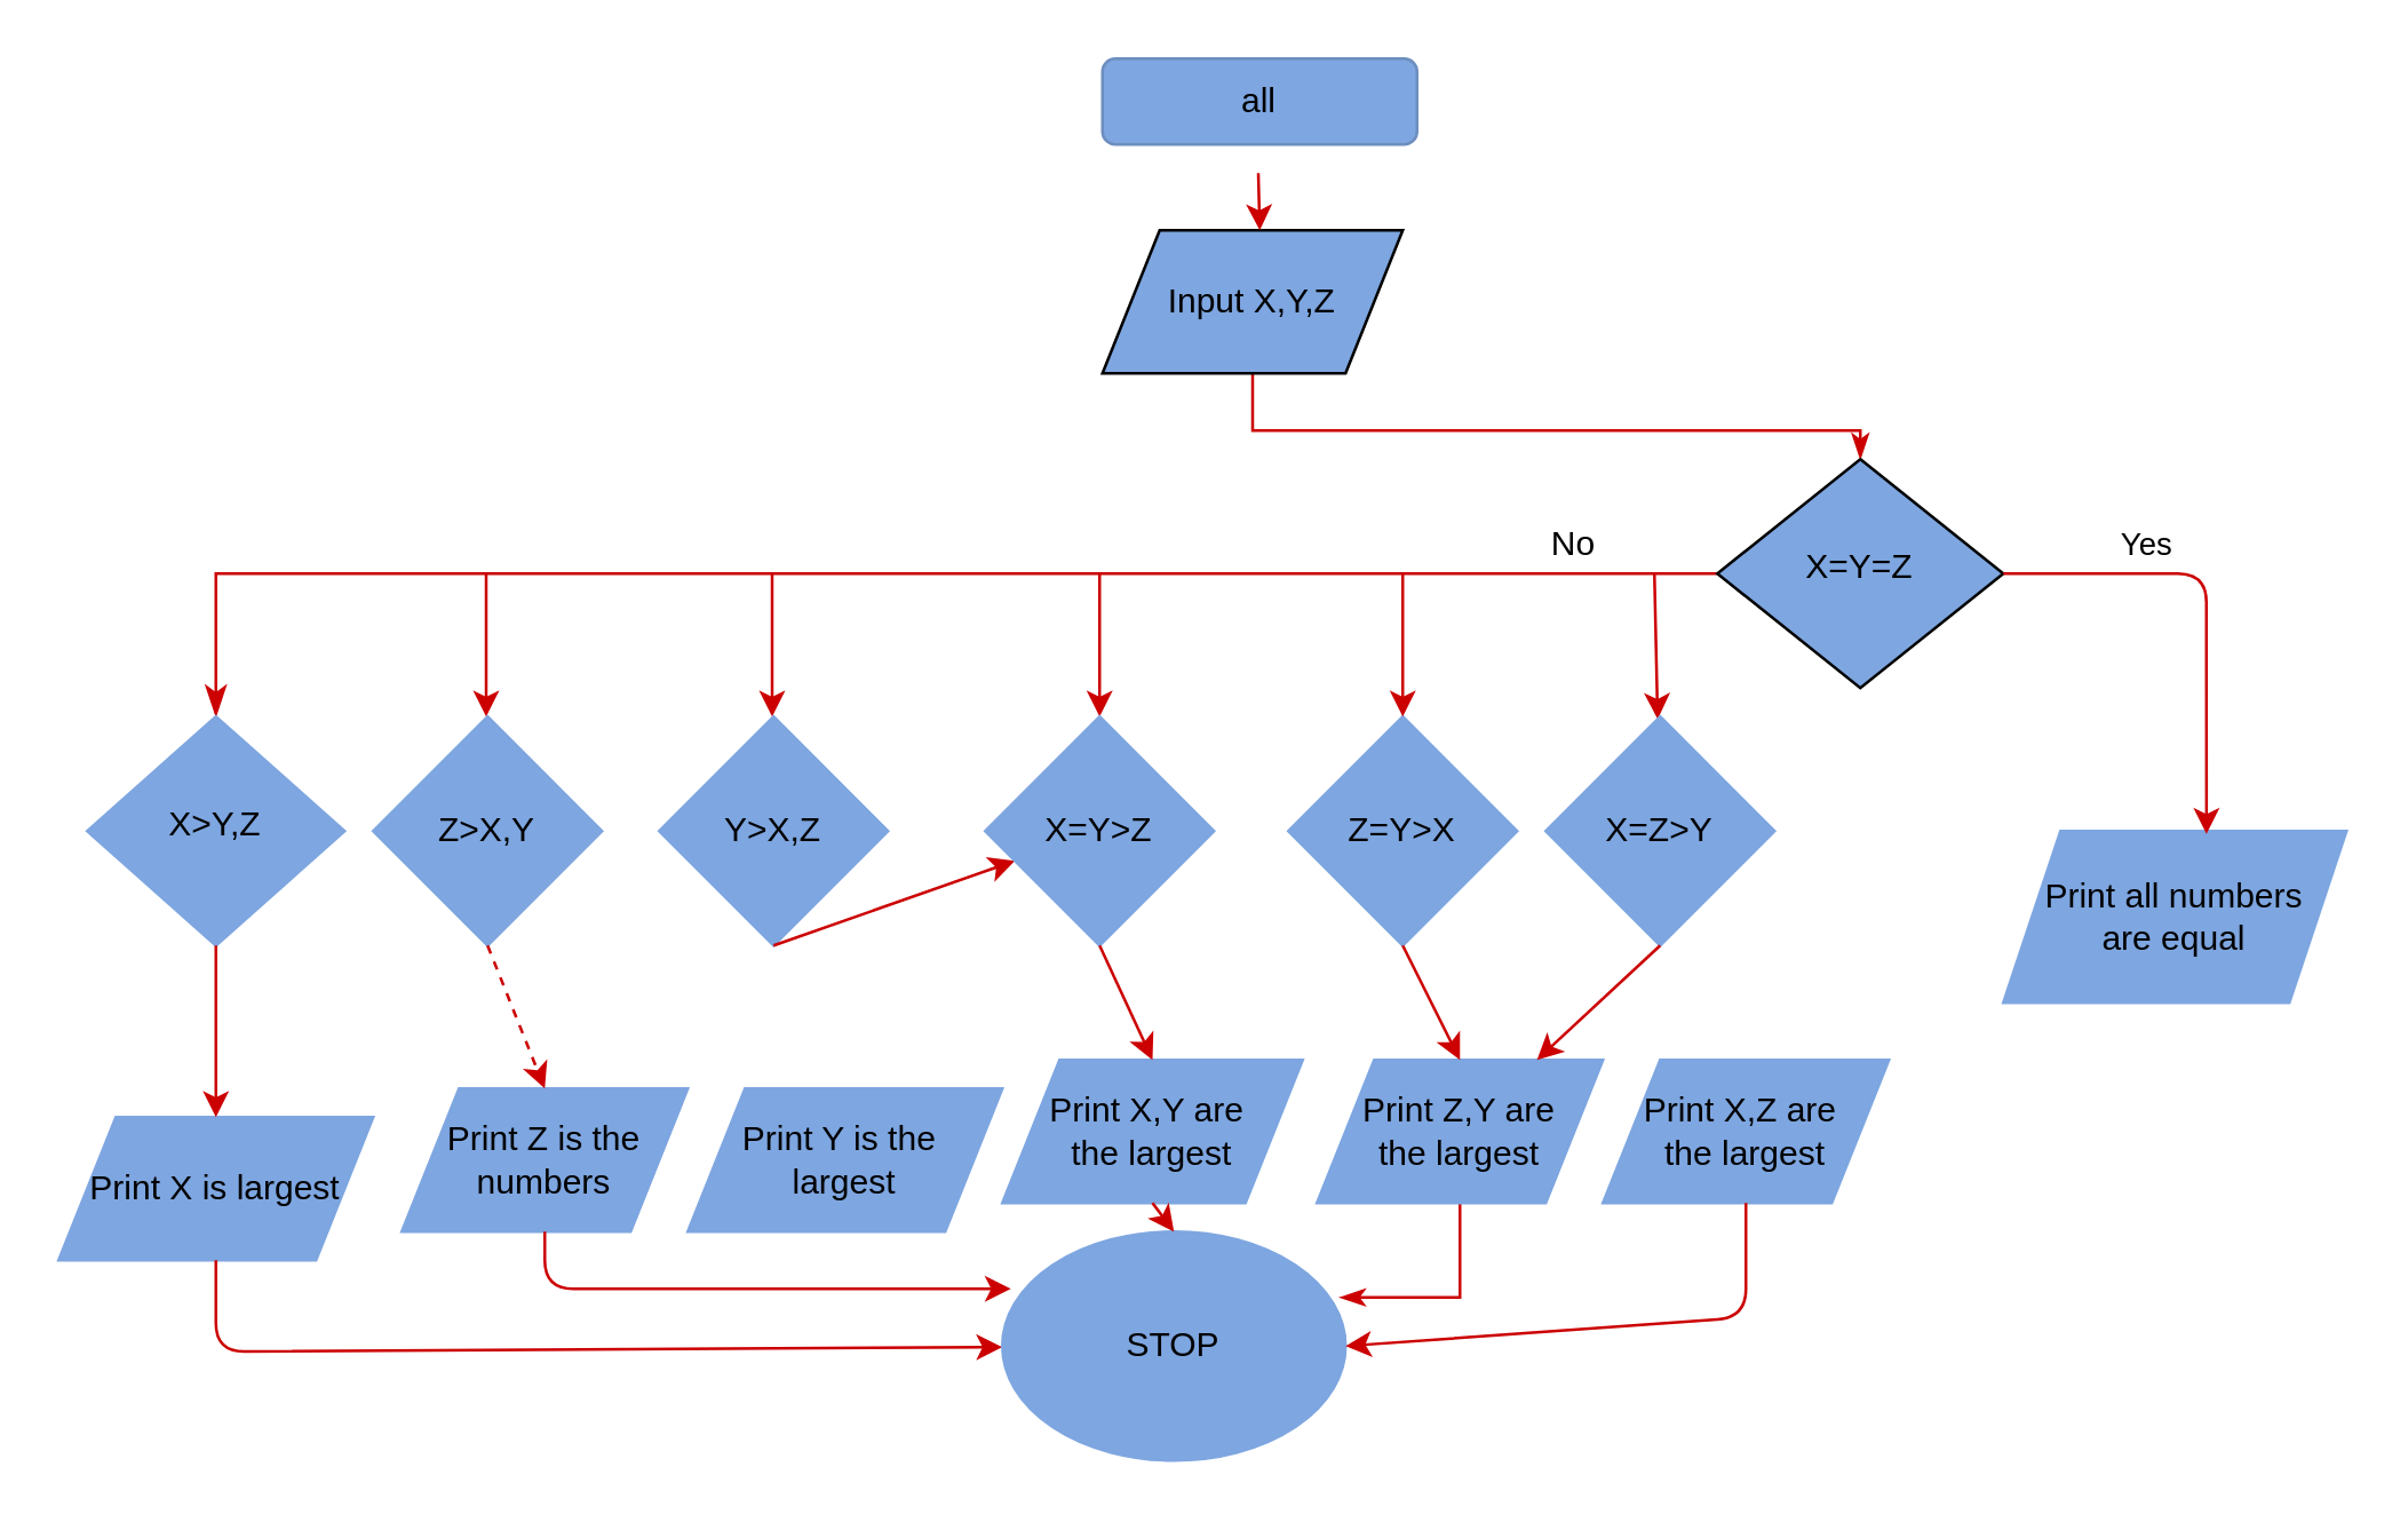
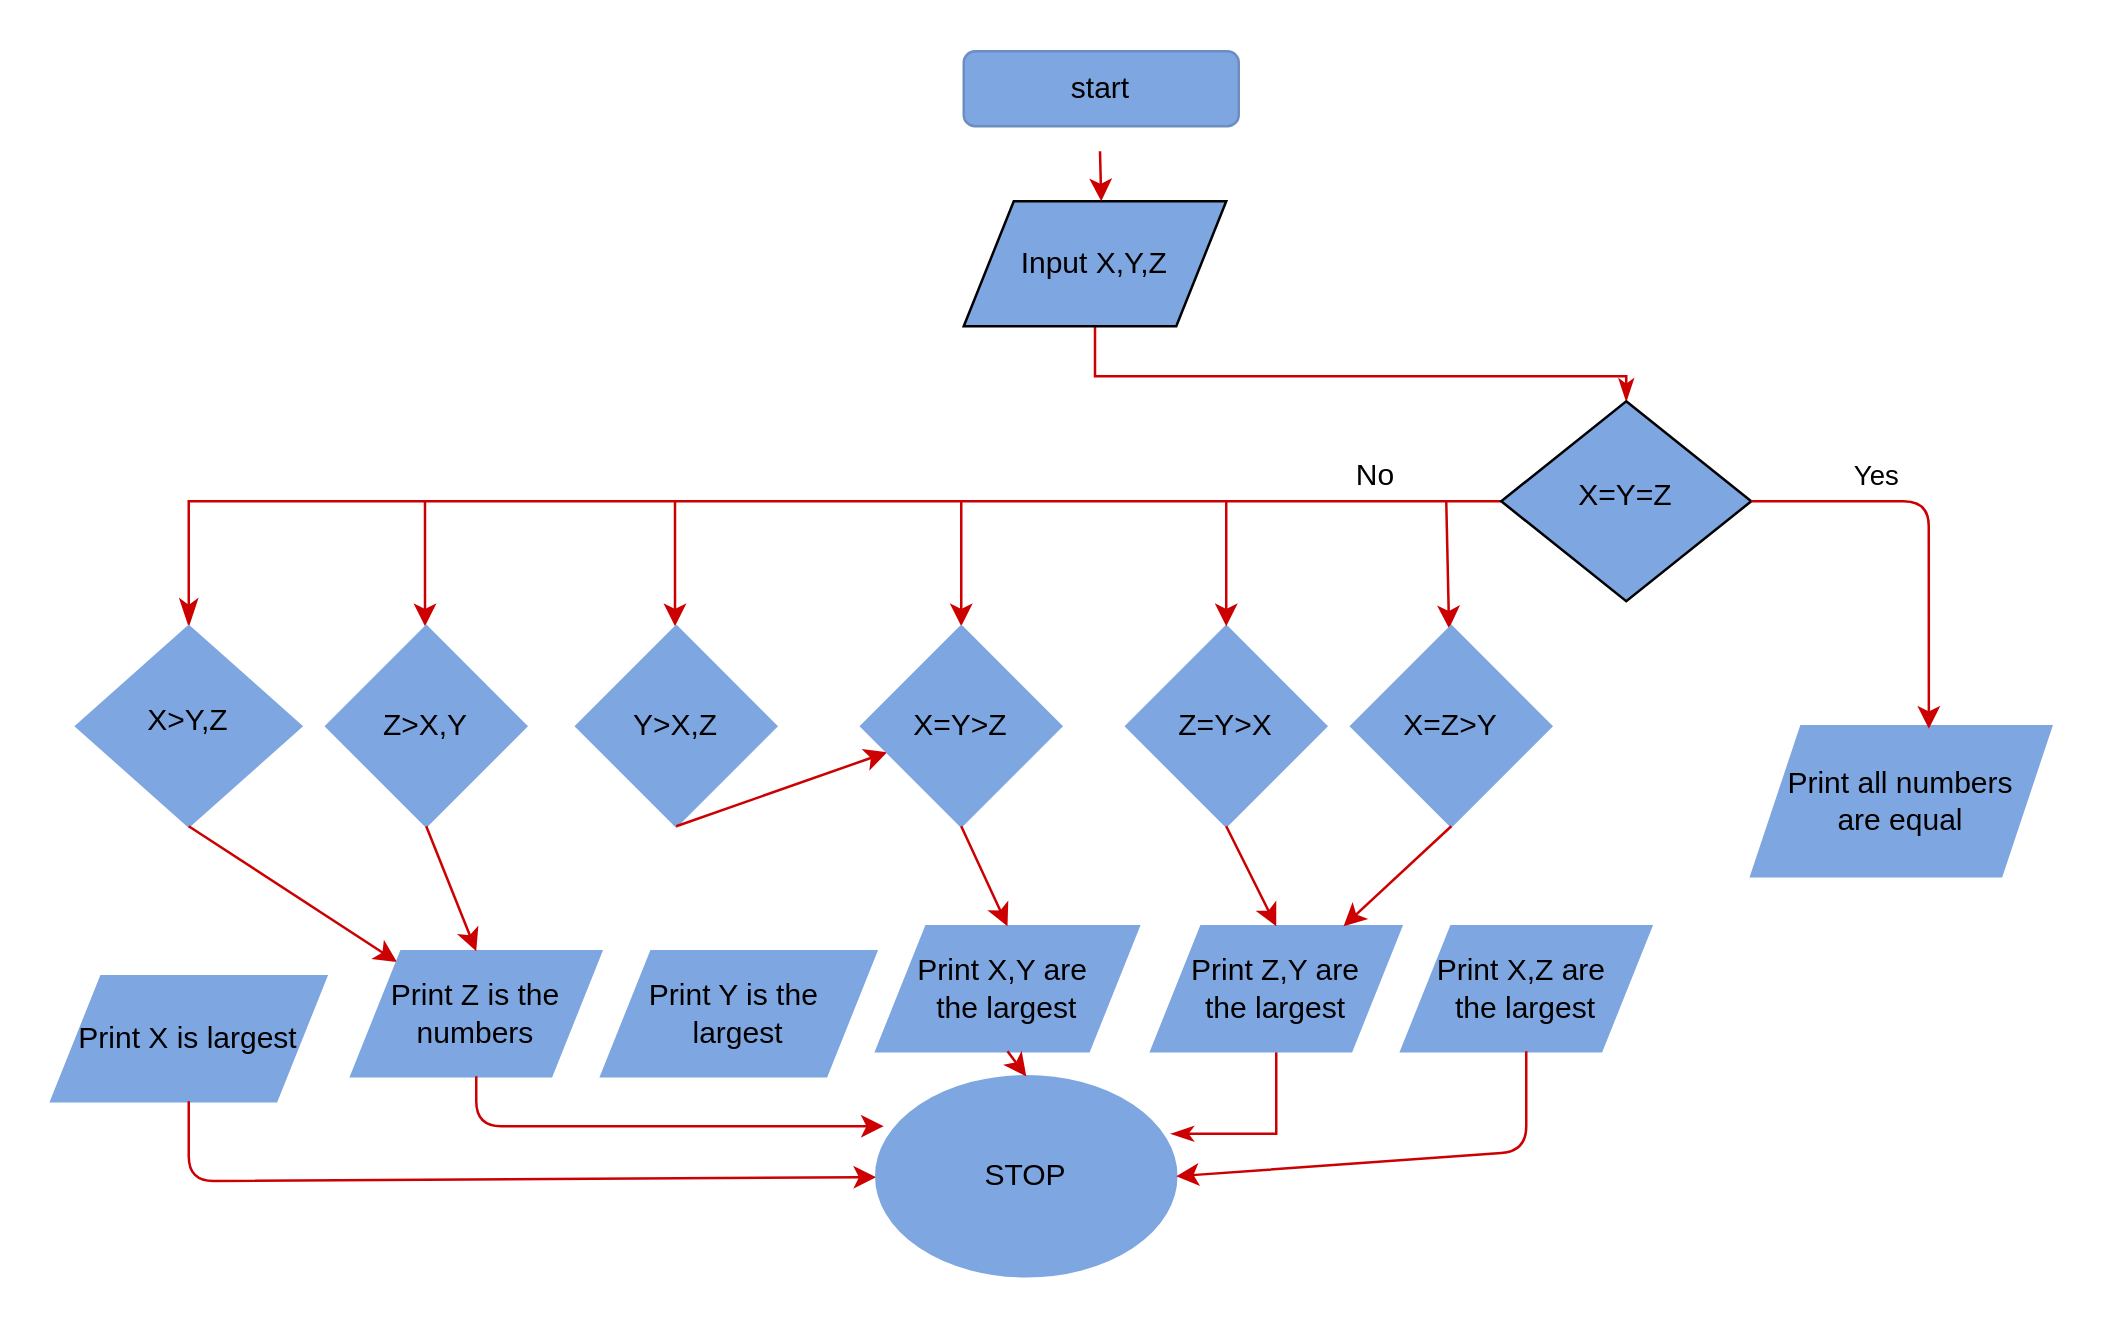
  <mxCell id="0" />
  <mxCell id="1" parent="0" />
  <mxCell id="2" value="" style="rounded=0;html=1;jettySize=auto;orthogonalLoop=1;fontSize=11;endArrow=classicThin;endFill=1;strokeWidth=1;shadow=0;labelBackgroundColor=none;edgeStyle=orthogonalEdgeStyle;strokeColor=#CC0000;exitX=0.5;exitY=1;exitDx=0;exitDy=0;" parent="1" source="7" target="5" edge="1"><mxGeometry relative="1" as="geometry"><mxPoint x="440" y="160" as="targetPoint" /><Array as="points"><mxPoint x="438" y="150" /><mxPoint x="650" y="150" /></Array></mxGeometry></mxCell>
- <mxCell id="3" value="all" style="rounded=1;whiteSpace=wrap;html=1;fontSize=12;glass=0;strokeWidth=1;shadow=0;strokeColor=#6c8ebf;fillColor=#7EA6E0;" parent="1" vertex="1"><mxGeometry x="385" y="20" width="110" height="30" as="geometry" /></mxCell>
+ <mxCell id="3" value="start" style="rounded=1;whiteSpace=wrap;html=1;fontSize=12;glass=0;strokeWidth=1;shadow=0;strokeColor=#6c8ebf;fillColor=#7EA6E0;" parent="1" vertex="1"><mxGeometry x="385" y="20" width="110" height="30" as="geometry" /></mxCell>
  <mxCell id="4" value="Yes" style="rounded=0;html=1;jettySize=auto;orthogonalLoop=1;fontSize=11;endArrow=classicThin;endFill=1;endSize=8;strokeWidth=1;shadow=0;labelBackgroundColor=none;edgeStyle=orthogonalEdgeStyle;strokeColor=#CC0000;entryX=0.5;entryY=0;entryDx=0;entryDy=0;" parent="1" source="5" target="6" edge="1"><mxGeometry x="-1" y="-150" relative="1" as="geometry"><mxPoint x="150" y="140" as="offset" /><mxPoint x="130" y="200" as="targetPoint" /></mxGeometry></mxCell>
  <mxCell id="5" value="X=Y=Z" style="rhombus;whiteSpace=wrap;html=1;shadow=0;fontFamily=Helvetica;fontSize=12;align=center;strokeWidth=1;spacing=6;spacingTop=-4;fillColor=#7EA6E0;" parent="1" vertex="1"><mxGeometry x="600" y="160" width="100" height="80" as="geometry" /></mxCell>
  <mxCell id="6" value="X&amp;gt;Y,Z" style="rhombus;whiteSpace=wrap;html=1;shadow=0;fontFamily=Helvetica;fontSize=12;align=center;strokeWidth=1;spacing=6;spacingTop=-4;strokeColor=#7EA6E0;fillColor=#7EA6E0;" parent="1" vertex="1"><mxGeometry x="30" y="250" width="90" height="80" as="geometry" /></mxCell>
  <mxCell id="7" value="Input X,Y,Z" style="shape=parallelogram;perimeter=parallelogramPerimeter;whiteSpace=wrap;html=1;fixedSize=1;fillColor=#7EA6E0;" vertex="1" parent="1"><mxGeometry x="385" y="80" width="105" height="50" as="geometry" /></mxCell>
  <mxCell id="8" value="" style="endArrow=classic;html=1;fontColor=#000000;strokeColor=#CC0000;" edge="1" parent="1"><mxGeometry width="50" height="50" relative="1" as="geometry"><mxPoint x="439.5" y="60" as="sourcePoint" /><mxPoint x="440" y="80" as="targetPoint" /></mxGeometry></mxCell>
  <mxCell id="9" value="Print X is largest" style="shape=parallelogram;perimeter=parallelogramPerimeter;whiteSpace=wrap;html=1;fixedSize=1;shadow=0;fontColor=#000000;strokeColor=#7EA6E0;fillColor=#7EA6E0;" vertex="1" parent="1"><mxGeometry x="20" y="390" width="110" height="50" as="geometry" /></mxCell>
- <mxCell id="10" value="" style="endArrow=classic;html=1;fontColor=#000000;strokeColor=#CC0000;exitX=0.5;exitY=1;exitDx=0;exitDy=0;entryX=0.5;entryY=0;entryDx=0;entryDy=0;" edge="1" parent="1" source="6" target="9"><mxGeometry width="50" height="50" relative="1" as="geometry"><mxPoint x="400" y="270" as="sourcePoint" /><mxPoint x="450" y="220" as="targetPoint" /></mxGeometry></mxCell>
+ <mxCell id="10" value="" style="endArrow=classic;html=1;fontColor=#000000;strokeColor=#CC0000;exitX=0.5;exitY=1;exitDx=0;exitDy=0;" edge="1" parent="1" source="6" target="16"><mxGeometry width="50" height="50" relative="1" as="geometry"><mxPoint x="400" y="270" as="sourcePoint" /><mxPoint x="450" y="220" as="targetPoint" /></mxGeometry></mxCell>
  <mxCell id="11" value="" style="endArrow=classic;html=1;fontColor=#000000;strokeColor=#CC0000;exitX=0.5;exitY=1;exitDx=0;exitDy=0;" edge="1" parent="1" source="9" target="12"><mxGeometry width="50" height="50" relative="1" as="geometry"><mxPoint x="400" y="270" as="sourcePoint" /><mxPoint x="450" y="220" as="targetPoint" /><Array as="points"><mxPoint x="75" y="472" /></Array></mxGeometry></mxCell>
  <mxCell id="12" value="STOP" style="ellipse;whiteSpace=wrap;html=1;shadow=0;fontColor=#000000;strokeColor=#7EA6E0;fillColor=#7EA6E0;" vertex="1" parent="1"><mxGeometry x="350" y="430" width="120" height="80" as="geometry" /></mxCell>
  <mxCell id="13" value="No" style="text;html=1;strokeColor=none;fillColor=none;align=center;verticalAlign=middle;whiteSpace=wrap;rounded=0;shadow=0;fontColor=#000000;" vertex="1" parent="1"><mxGeometry x="530" y="180" width="40" height="20" as="geometry" /></mxCell>
  <mxCell id="14" value="" style="endArrow=classic;html=1;fontColor=#000000;strokeColor=#CC0000;" edge="1" parent="1"><mxGeometry width="50" height="50" relative="1" as="geometry"><mxPoint x="169.5" y="200" as="sourcePoint" /><mxPoint x="169.5" y="250" as="targetPoint" /></mxGeometry></mxCell>
  <mxCell id="15" value="Z&amp;gt;X,Y" style="rhombus;whiteSpace=wrap;html=1;shadow=0;fontColor=#000000;strokeColor=#7EA6E0;fillColor=#7EA6E0;" vertex="1" parent="1"><mxGeometry x="130" y="250" width="80" height="80" as="geometry" /></mxCell>
  <mxCell id="16" value="Print Z is the &lt;br&gt;numbers" style="shape=parallelogram;perimeter=parallelogramPerimeter;whiteSpace=wrap;html=1;fixedSize=1;shadow=0;fontColor=#000000;strokeColor=#7EA6E0;fillColor=#7EA6E0;" vertex="1" parent="1"><mxGeometry x="140" y="380" width="100" height="50" as="geometry" /></mxCell>
  <mxCell id="17" value="" style="endArrow=classic;html=1;fontColor=#000000;strokeColor=#CC0000;exitX=0.5;exitY=1;exitDx=0;exitDy=0;entryX=0.025;entryY=0.25;entryDx=0;entryDy=0;entryPerimeter=0;" edge="1" parent="1" source="16" target="12"><mxGeometry width="50" height="50" relative="1" as="geometry"><mxPoint x="400" y="250" as="sourcePoint" /><mxPoint x="353" y="454" as="targetPoint" /><Array as="points"><mxPoint x="190" y="450" /></Array></mxGeometry></mxCell>
  <mxCell id="18" value="" style="endArrow=classic;html=1;fontColor=#000000;strokeColor=#CC0000;" edge="1" parent="1"><mxGeometry width="50" height="50" relative="1" as="geometry"><mxPoint x="269.5" y="200" as="sourcePoint" /><mxPoint x="269.5" y="250" as="targetPoint" /></mxGeometry></mxCell>
  <mxCell id="19" value="Y&amp;gt;X,Z" style="rhombus;whiteSpace=wrap;html=1;shadow=0;fontColor=#000000;strokeColor=#7EA6E0;fillColor=#7EA6E0;" vertex="1" parent="1"><mxGeometry x="230" y="250" width="80" height="80" as="geometry" /></mxCell>
- <mxCell id="20" value="" style="endArrow=classic;html=1;fontColor=#000000;strokeColor=#CC0000;exitX=0.5;exitY=1;exitDx=0;exitDy=0;entryX=0.5;entryY=0;entryDx=0;entryDy=0;dashed=1;" edge="1" parent="1" source="15" target="16"><mxGeometry width="50" height="50" relative="1" as="geometry"><mxPoint x="400" y="280" as="sourcePoint" /><mxPoint x="450" y="230" as="targetPoint" /><Array as="points" /></mxGeometry></mxCell>
+ <mxCell id="20" value="" style="endArrow=classic;html=1;fontColor=#000000;strokeColor=#CC0000;exitX=0.5;exitY=1;exitDx=0;exitDy=0;entryX=0.5;entryY=0;entryDx=0;entryDy=0;" edge="1" parent="1" source="15" target="16"><mxGeometry width="50" height="50" relative="1" as="geometry"><mxPoint x="400" y="280" as="sourcePoint" /><mxPoint x="450" y="230" as="targetPoint" /><Array as="points" /></mxGeometry></mxCell>
  <mxCell id="21" value="" style="endArrow=classic;html=1;fontColor=#000000;strokeColor=#CC0000;exitX=0.5;exitY=1;exitDx=0;exitDy=0;" edge="1" parent="1" source="19" target="24"><mxGeometry width="50" height="50" relative="1" as="geometry"><mxPoint x="400" y="280" as="sourcePoint" /><mxPoint x="280" y="370" as="targetPoint" /></mxGeometry></mxCell>
  <mxCell id="22" value="Print Y is the&amp;nbsp;&lt;br&gt;largest" style="shape=parallelogram;perimeter=parallelogramPerimeter;whiteSpace=wrap;html=1;fixedSize=1;shadow=0;fontColor=#000000;strokeColor=#7EA6E0;fillColor=#7EA6E0;" vertex="1" parent="1"><mxGeometry x="240" y="380" width="110" height="50" as="geometry" /></mxCell>
  <mxCell id="23" value="" style="endArrow=classic;html=1;fontColor=#000000;strokeColor=#CC0000;entryX=0.5;entryY=0;entryDx=0;entryDy=0;" edge="1" parent="1" target="24"><mxGeometry width="50" height="50" relative="1" as="geometry"><mxPoint x="384" y="200" as="sourcePoint" /><mxPoint x="350" y="250" as="targetPoint" /></mxGeometry></mxCell>
  <mxCell id="24" value="X=Y&amp;gt;Z" style="rhombus;whiteSpace=wrap;html=1;shadow=0;fontColor=#000000;strokeColor=#7EA6E0;fillColor=#7EA6E0;" vertex="1" parent="1"><mxGeometry x="344" y="250" width="80" height="80" as="geometry" /></mxCell>
  <mxCell id="25" value="Print X,Y are&amp;nbsp;&lt;br&gt;the largest" style="shape=parallelogram;perimeter=parallelogramPerimeter;whiteSpace=wrap;html=1;fixedSize=1;shadow=0;fontColor=#000000;strokeColor=#7EA6E0;fillColor=#7EA6E0;" vertex="1" parent="1"><mxGeometry x="350" y="370" width="105" height="50" as="geometry" /></mxCell>
  <mxCell id="26" value="" style="endArrow=classic;html=1;fontColor=#000000;strokeColor=#CC0000;exitX=0.5;exitY=1;exitDx=0;exitDy=0;entryX=0.5;entryY=0;entryDx=0;entryDy=0;" edge="1" parent="1" source="24" target="25"><mxGeometry width="50" height="50" relative="1" as="geometry"><mxPoint x="400" y="270" as="sourcePoint" /><mxPoint x="450" y="220" as="targetPoint" /></mxGeometry></mxCell>
  <mxCell id="27" value="" style="endArrow=classic;html=1;fontColor=#000000;strokeColor=#CC0000;exitX=0.5;exitY=1;exitDx=0;exitDy=0;entryX=0.5;entryY=0;entryDx=0;entryDy=0;" edge="1" parent="1" source="25" target="12"><mxGeometry width="50" height="50" relative="1" as="geometry"><mxPoint x="400" y="260" as="sourcePoint" /><mxPoint x="450" y="210" as="targetPoint" /></mxGeometry></mxCell>
  <mxCell id="28" value="Z=Y&amp;gt;X" style="rhombus;whiteSpace=wrap;html=1;shadow=0;fontColor=#000000;strokeColor=#7EA6E0;fillColor=#7EA6E0;" vertex="1" parent="1"><mxGeometry x="450" y="250" width="80" height="80" as="geometry" /></mxCell>
  <mxCell id="29" value="" style="endArrow=classic;html=1;fontColor=#000000;strokeColor=#CC0000;entryX=0.5;entryY=0;entryDx=0;entryDy=0;" edge="1" parent="1" target="28"><mxGeometry width="50" height="50" relative="1" as="geometry"><mxPoint x="490" y="200" as="sourcePoint" /><mxPoint x="450" y="210" as="targetPoint" /></mxGeometry></mxCell>
  <mxCell id="30" value="" style="edgeStyle=orthogonalEdgeStyle;rounded=0;orthogonalLoop=1;jettySize=auto;html=1;fontColor=#000000;endArrow=classicThin;endFill=1;strokeColor=#CC0000;entryX=0.983;entryY=0.288;entryDx=0;entryDy=0;entryPerimeter=0;" edge="1" parent="1" source="31" target="12"><mxGeometry relative="1" as="geometry"><mxPoint x="510" y="495" as="targetPoint" /><Array as="points"><mxPoint x="510" y="453" /></Array></mxGeometry></mxCell>
  <mxCell id="31" value="Print Z,Y are&lt;br&gt;the largest" style="shape=parallelogram;perimeter=parallelogramPerimeter;whiteSpace=wrap;html=1;fixedSize=1;shadow=0;fontColor=#000000;strokeColor=#7EA6E0;fillColor=#7EA6E0;" vertex="1" parent="1"><mxGeometry x="460" y="370" width="100" height="50" as="geometry" /></mxCell>
  <mxCell id="32" value="Print all numbers&lt;br&gt;are equal" style="shape=parallelogram;perimeter=parallelogramPerimeter;whiteSpace=wrap;html=1;fixedSize=1;shadow=0;fontColor=#000000;strokeColor=#7EA6E0;fillColor=#7EA6E0;" vertex="1" parent="1"><mxGeometry x="700" y="290" width="120" height="60" as="geometry" /></mxCell>
  <mxCell id="33" value="" style="endArrow=classic;html=1;fontColor=#000000;strokeColor=#CC0000;exitX=1;exitY=0.5;exitDx=0;exitDy=0;entryX=0.592;entryY=0.017;entryDx=0;entryDy=0;entryPerimeter=0;" edge="1" parent="1" source="5" target="32"><mxGeometry width="50" height="50" relative="1" as="geometry"><mxPoint x="640" y="310" as="sourcePoint" /><mxPoint x="690" y="260" as="targetPoint" /><Array as="points"><mxPoint x="771" y="200" /></Array></mxGeometry></mxCell>
  <mxCell id="34" value="" style="endArrow=classic;html=1;fontColor=#000000;strokeColor=#CC0000;exitX=0.5;exitY=1;exitDx=0;exitDy=0;" edge="1" parent="1" source="28"><mxGeometry width="50" height="50" relative="1" as="geometry"><mxPoint x="400" y="300" as="sourcePoint" /><mxPoint x="510" y="370" as="targetPoint" /></mxGeometry></mxCell>
  <mxCell id="35" value="" style="endArrow=classic;html=1;fontColor=#000000;strokeColor=#CC0000;" edge="1" parent="1" target="37"><mxGeometry width="50" height="50" relative="1" as="geometry"><mxPoint x="578" y="200" as="sourcePoint" /><mxPoint x="570" y="250" as="targetPoint" /></mxGeometry></mxCell>
  <mxCell id="36" value="Print X,Z are&amp;nbsp;&lt;br&gt;the largest" style="shape=parallelogram;perimeter=parallelogramPerimeter;whiteSpace=wrap;html=1;fixedSize=1;shadow=0;fontColor=#000000;strokeColor=#7EA6E0;fillColor=#7EA6E0;" vertex="1" parent="1"><mxGeometry x="560" y="370" width="100" height="50" as="geometry" /></mxCell>
  <mxCell id="37" value="X=Z&amp;gt;Y" style="rhombus;whiteSpace=wrap;html=1;shadow=0;fontColor=#000000;strokeColor=#7EA6E0;fillColor=#7EA6E0;" vertex="1" parent="1"><mxGeometry x="540" y="250" width="80" height="80" as="geometry" /></mxCell>
  <mxCell id="38" value="" style="endArrow=classic;html=1;fontColor=#000000;strokeColor=#CC0000;exitX=0.5;exitY=1;exitDx=0;exitDy=0;" edge="1" parent="1" source="37" target="31"><mxGeometry width="50" height="50" relative="1" as="geometry"><mxPoint x="400" y="310" as="sourcePoint" /><mxPoint x="450" y="260" as="targetPoint" /></mxGeometry></mxCell>
  <mxCell id="39" value="" style="endArrow=classic;html=1;fontColor=#000000;strokeColor=#CC0000;exitX=0.5;exitY=1;exitDx=0;exitDy=0;entryX=1;entryY=0.5;entryDx=0;entryDy=0;" edge="1" parent="1" source="36" target="12"><mxGeometry width="50" height="50" relative="1" as="geometry"><mxPoint x="400" y="300" as="sourcePoint" /><mxPoint x="450" y="250" as="targetPoint" /><Array as="points"><mxPoint x="610" y="460" /></Array></mxGeometry></mxCell>
